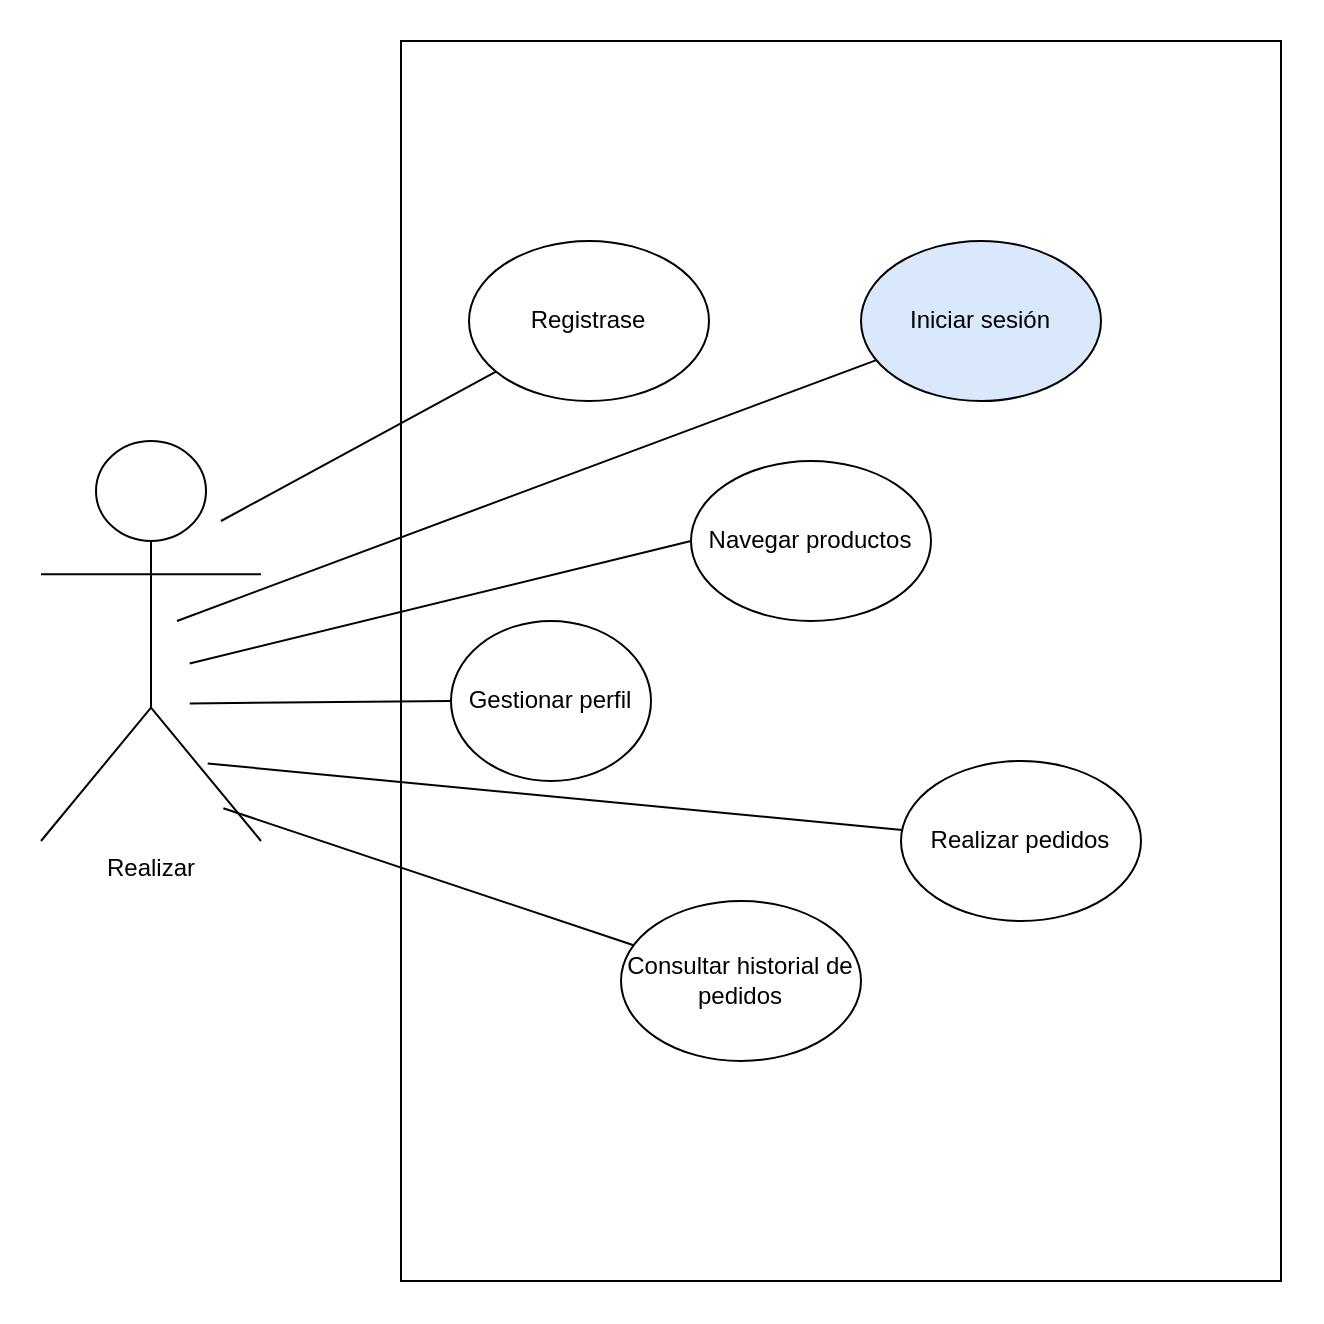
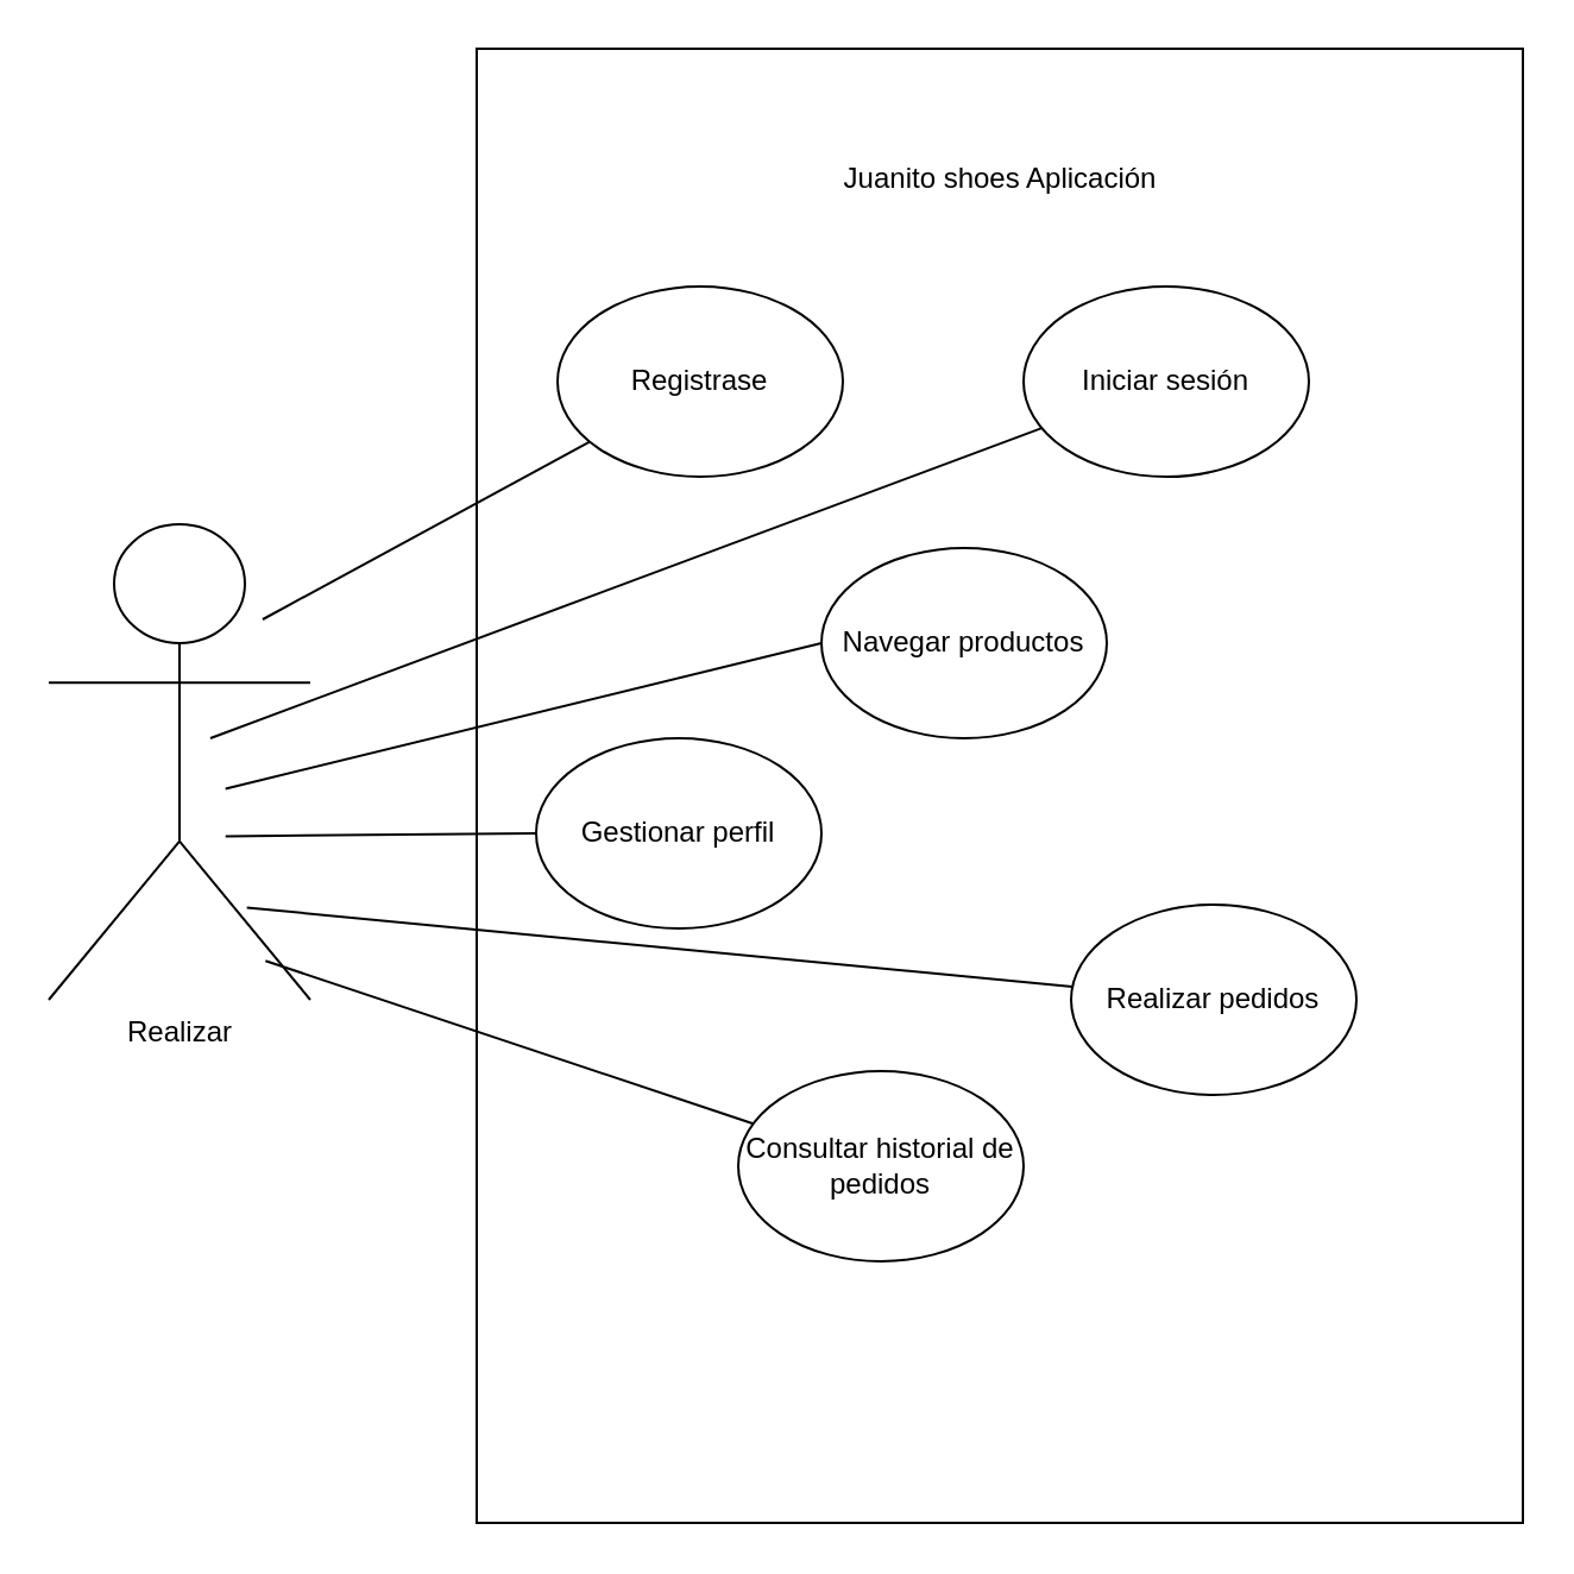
  <mxCell id="0" />
  <mxCell id="1" parent="0" />
  <mxCell id="2" value="Realizar" style="shape=umlActor;verticalLabelPosition=bottom;verticalAlign=top;html=1;outlineConnect=0;" vertex="1" parent="1"><mxGeometry x="20" y="220" width="110" height="200" as="geometry" /></mxCell>
  <mxCell id="3" value="" style="whiteSpace=wrap;html=1;" vertex="1" parent="1"><mxGeometry x="200" y="20" width="440" height="620" as="geometry" /></mxCell>
+ <mxCell id="4" value="Juanito shoes Aplicación" style="text;html=1;align=center;verticalAlign=middle;resizable=0;points=[];autosize=1;strokeColor=none;fillColor=none;" vertex="1" parent="1"><mxGeometry x="345" y="60" width="150" height="30" as="geometry" /></mxCell>
  <mxCell id="5" value="Registrase" style="ellipse;whiteSpace=wrap;html=1;" vertex="1" parent="1"><mxGeometry x="234" y="120" width="120" height="80" as="geometry" /></mxCell>
- <mxCell id="6" value="Iniciar sesión" style="ellipse;whiteSpace=wrap;html=1;fillColor=#dae8fc;" vertex="1" parent="1"><mxGeometry x="430" y="120" width="120" height="80" as="geometry" /></mxCell>
+ <mxCell id="6" value="Iniciar sesión" style="ellipse;whiteSpace=wrap;html=1;" vertex="1" parent="1"><mxGeometry x="430" y="120" width="120" height="80" as="geometry" /></mxCell>
  <mxCell id="7" value="Navegar productos" style="ellipse;whiteSpace=wrap;html=1;" vertex="1" parent="1"><mxGeometry x="345" y="230" width="120" height="80" as="geometry" /></mxCell>
- <mxCell id="8" value="Gestionar perfil" style="ellipse;whiteSpace=wrap;html=1;" vertex="1" parent="1"><mxGeometry x="225" y="310" width="100" height="80" as="geometry" /></mxCell>
+ <mxCell id="8" value="Gestionar perfil" style="ellipse;whiteSpace=wrap;html=1;" vertex="1" parent="1"><mxGeometry x="225" y="310" width="120" height="80" as="geometry" /></mxCell>
  <mxCell id="9" value="Realizar pedidos" style="ellipse;whiteSpace=wrap;html=1;" vertex="1" parent="1"><mxGeometry x="450" y="380" width="120" height="80" as="geometry" /></mxCell>
  <mxCell id="10" value="Consultar historial de pedidos" style="ellipse;whiteSpace=wrap;html=1;" vertex="1" parent="1"><mxGeometry x="310" y="450" width="120" height="80" as="geometry" /></mxCell>
  <mxCell id="11" value="" style="endArrow=none;html=1;rounded=0;" edge="1" parent="1" target="5"><mxGeometry width="50" height="50" relative="1" as="geometry"><mxPoint x="110" y="260" as="sourcePoint" /><mxPoint x="160" y="210" as="targetPoint" /></mxGeometry></mxCell>
  <mxCell id="12" value="" style="endArrow=none;html=1;rounded=0;" edge="1" parent="1" target="6"><mxGeometry width="50" height="50" relative="1" as="geometry"><mxPoint x="88" y="310" as="sourcePoint" /><mxPoint x="225" y="235" as="targetPoint" /></mxGeometry></mxCell>
  <mxCell id="13" value="" style="endArrow=none;html=1;rounded=0;" edge="1" parent="1"><mxGeometry width="50" height="50" relative="1" as="geometry"><mxPoint x="94.34" y="331.24" as="sourcePoint" /><mxPoint x="345.003" y="270.003" as="targetPoint" /></mxGeometry></mxCell>
  <mxCell id="14" value="" style="endArrow=none;html=1;rounded=0;entryX=0;entryY=0.5;entryDx=0;entryDy=0;" edge="1" parent="1" target="8"><mxGeometry width="50" height="50" relative="1" as="geometry"><mxPoint x="94.34" y="351.24" as="sourcePoint" /><mxPoint x="345.003" y="290.003" as="targetPoint" /></mxGeometry></mxCell>
  <mxCell id="15" value="" style="endArrow=none;html=1;rounded=0;" edge="1" parent="1" target="9"><mxGeometry width="50" height="50" relative="1" as="geometry"><mxPoint x="103.34" y="381.24" as="sourcePoint" /><mxPoint x="234" y="380" as="targetPoint" /></mxGeometry></mxCell>
  <mxCell id="16" value="" style="endArrow=none;html=1;rounded=0;" edge="1" parent="1" target="10"><mxGeometry width="50" height="50" relative="1" as="geometry"><mxPoint x="111.17" y="403.62" as="sourcePoint" /><mxPoint x="458.83" y="436.38" as="targetPoint" /></mxGeometry></mxCell>
